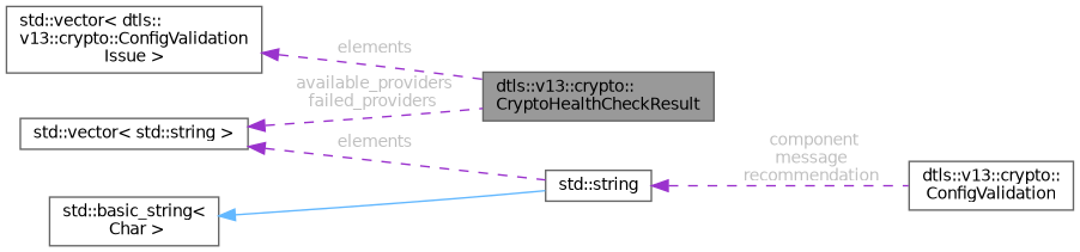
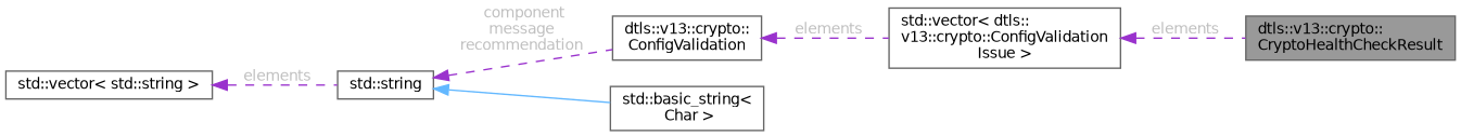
  digraph {
    rankdir=LR
    node [color=gray40 fillcolor=white fontname=Helvetica fontsize=10 shape=box style=filled]
    edge [color=darkorchid3 dir=back fontcolor=grey fontname=Helvetica fontsize=10 labelfontname=Helvetica labelfontsize=10 style=dashed]
    n1 [fillcolor=grey60 fontcolor=black height=0.2 label="dtls::v13::crypto::\lCryptoHealthCheckResult" width=0.4]
    n2 [height=0.2 label="std::vector\< std::string \>" width=0.4]
    n3 [height=0.2 label="std::string" width=0.4]
    n4 [height=0.2 label="dtls::v13::crypto::\lConfigValidation" width=0.4]
    n5 [height=0.2 label="std::vector\< dtls::\lv13::crypto::ConfigValidation\lIssue \>" width=0.4]
    n6 [height=0.2 label="std::basic_string\<\l Char \>" width=0.4]
-   n2 -> n1 [label=" available_providers\nfailed_providers"]
    n2 -> n3 [label=" elements"]
    n3 -> n4 [label=" component\nmessage\nrecommendation"]
+   n4 -> n5 [label=" elements"]
    n5 -> n1 [label=" elements"]
-   n6 -> n3 [color=steelblue1 style=solid fontcolor=""]
+   n3 -> n6 [color=steelblue1 style=solid fontcolor=""]
  }
